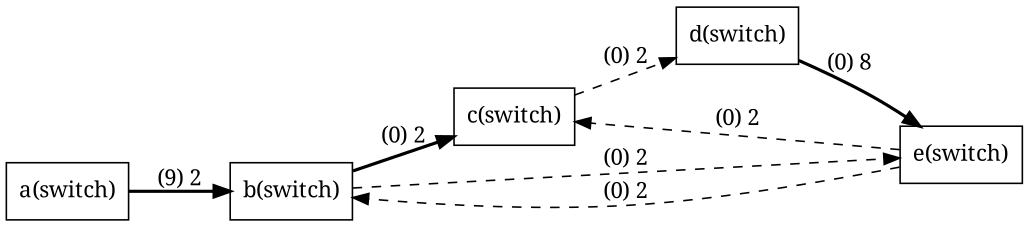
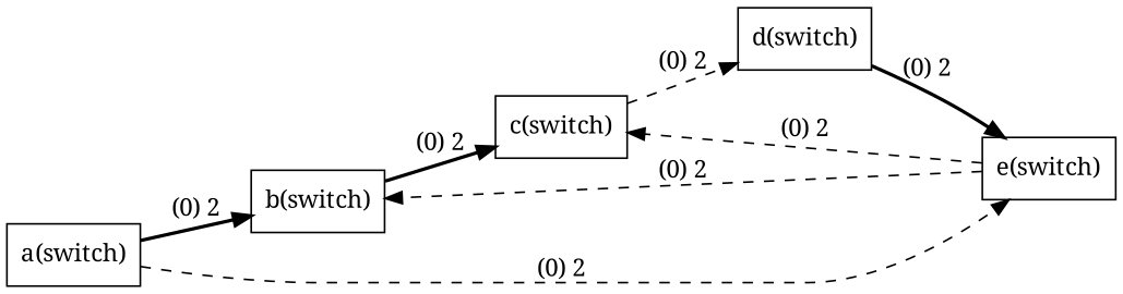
  digraph {
    fontname="Noto Serif"
    rankdir=LR
    node [fontname="Noto Serif" shape=record]
    edge [fontname="Noto Serif" style=dashed]
    n1 [label="a(switch)"]
    n2 [label="b(switch)"]
    n3 [label="c(switch)"]
    n4 [label="e(switch)"]
    n5 [label="d(switch)"]
-   n1 -> n2 [label="(9) 2" style=bold]
+   n1 -> n2 [label="(0) 2" style=bold]
    n2 -> n3 [label="(0) 2" style=bold]
-   n2 -> n4 [label="(0) 2"]
+   n1 -> n4 [label="(0) 2"]
    n3 -> n5 [label="(0) 2"]
    n4 -> n2 [label="(0) 2"]
    n4 -> n3 [label="(0) 2"]
-   n5 -> n4 [label="(0) 8" style=bold]
+   n5 -> n4 [label="(0) 2" style=bold]
  }
